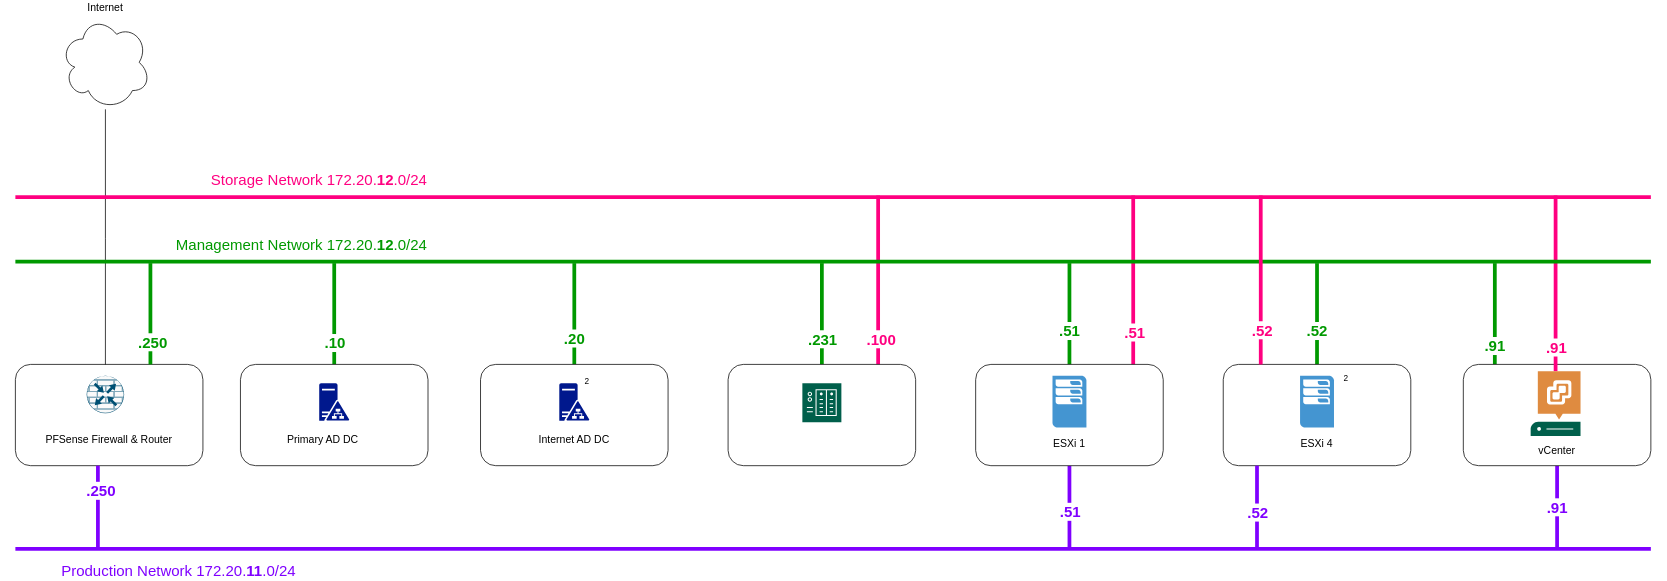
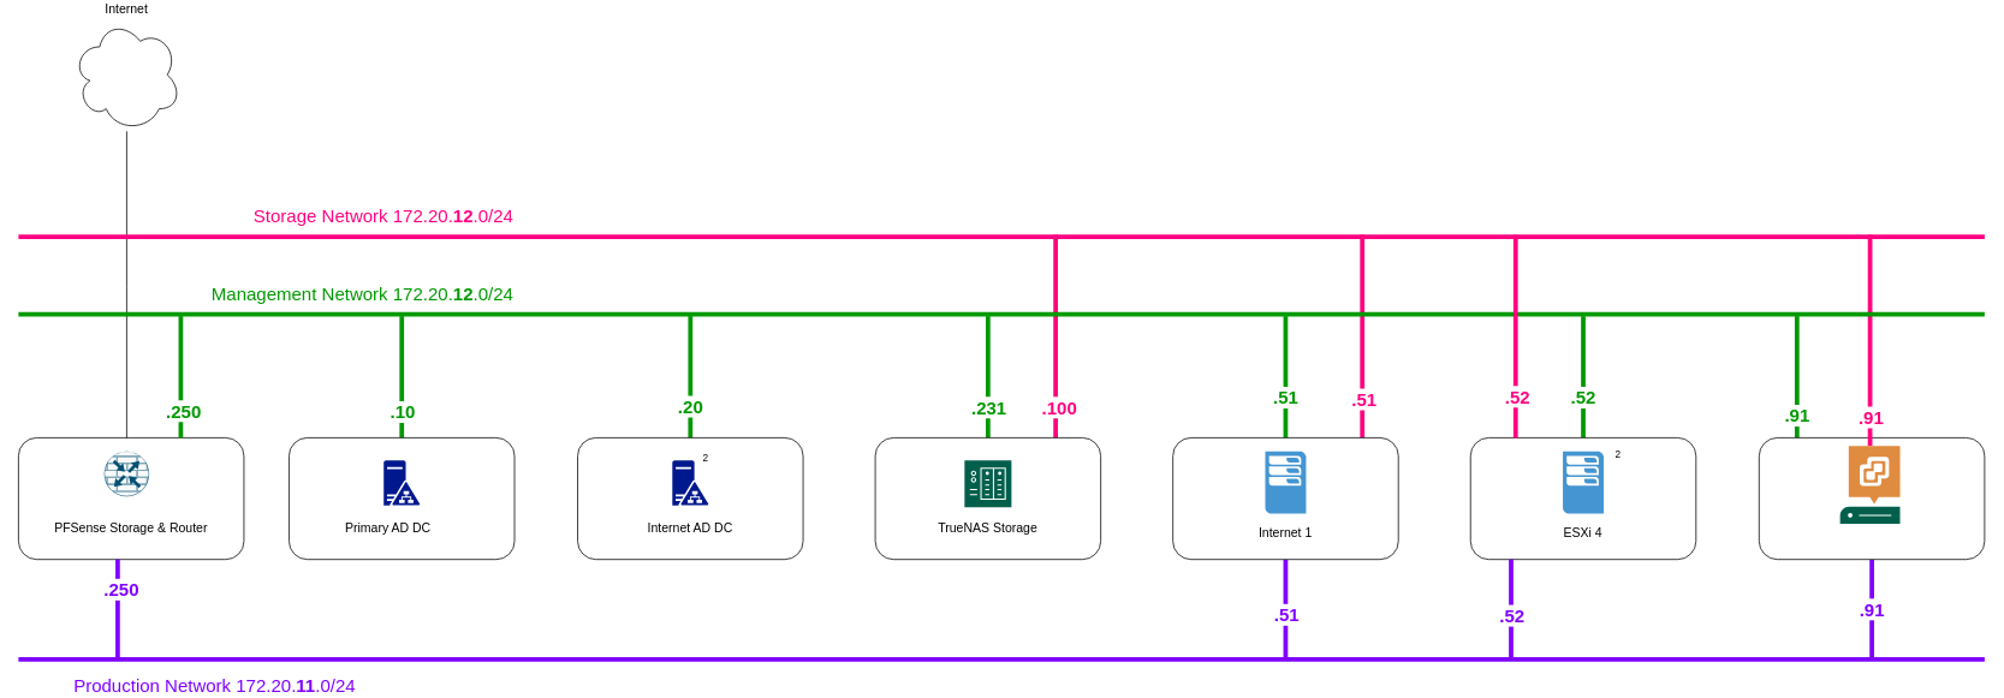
  <mxCell id="0" />
  <mxCell id="1" parent="0" />
  <mxCell id="2" style="edgeStyle=orthogonalEdgeStyle;rounded=0;orthogonalLoop=1;jettySize=auto;html=1;fontSize=14;verticalAlign=middle;endArrow=none;endFill=0;" edge="1" parent="1" source="28"><mxGeometry relative="1" as="geometry"><mxPoint x="140" y="490" as="targetPoint" /></mxGeometry></mxCell>
  <mxCell id="3" value="&lt;font color=&quot;#7F00FF&quot;&gt;&lt;b&gt;.91&lt;/b&gt;&lt;br&gt;&lt;/font&gt;" style="edgeStyle=orthogonalEdgeStyle;rounded=0;orthogonalLoop=1;jettySize=auto;html=1;strokeColor=#7F00FF;strokeWidth=5;fontSize=20;fontColor=#FF0080;endArrow=none;endFill=0;" edge="1" parent="1" source="5"><mxGeometry relative="1" as="geometry"><mxPoint x="2075" y="730" as="targetPoint" /></mxGeometry></mxCell>
  <mxCell id="4" value="&lt;font color=&quot;#009900&quot;&gt;.91&lt;br&gt;&lt;/font&gt;" style="edgeStyle=orthogonalEdgeStyle;rounded=0;orthogonalLoop=1;jettySize=auto;html=1;strokeColor=#009900;strokeWidth=5;fontSize=20;fontColor=#7F00FF;endArrow=none;endFill=0;fontStyle=1" edge="1" parent="1"><mxGeometry x="-0.63" relative="1" as="geometry"><mxPoint x="1992" y="350" as="targetPoint" /><mxPoint x="1992" y="485" as="sourcePoint" /><Array as="points"><mxPoint x="1992" y="450" /><mxPoint x="1992" y="450" /></Array><mxPoint as="offset" /></mxGeometry></mxCell>
  <mxCell id="5" value="" style="rounded=1;whiteSpace=wrap;html=1;fontSize=14;" vertex="1" parent="1"><mxGeometry x="1950" y="485" width="250" height="135" as="geometry" /></mxCell>
- <mxCell id="6" value="vCenter" style="text;html=1;strokeColor=none;fillColor=none;align=center;verticalAlign=middle;whiteSpace=wrap;rounded=0;fontSize=14;" vertex="1" parent="5"><mxGeometry x="20" y="100" width="210" height="30" as="geometry" /></mxCell>
  <mxCell id="7" value="&lt;b&gt;.52&lt;/b&gt;" style="edgeStyle=orthogonalEdgeStyle;rounded=0;orthogonalLoop=1;jettySize=auto;html=1;strokeColor=#009900;strokeWidth=5;fontSize=20;fontColor=#009900;endArrow=none;endFill=0;" edge="1" parent="1" source="8"><mxGeometry x="-0.333" relative="1" as="geometry"><mxPoint x="1755" y="350" as="targetPoint" /><Array as="points"><mxPoint x="1755" y="420" /><mxPoint x="1755" y="420" /></Array><mxPoint as="offset" /></mxGeometry></mxCell>
  <mxCell id="8" value="" style="rounded=1;whiteSpace=wrap;html=1;fontSize=14;" vertex="1" parent="1"><mxGeometry x="1630" y="485" width="250" height="135" as="geometry" /></mxCell>
  <mxCell id="9" value="&lt;div&gt;2&lt;/div&gt;" style="text;html=1;strokeColor=none;fillColor=none;align=center;verticalAlign=middle;whiteSpace=wrap;rounded=0;fontSize=11;" vertex="1" parent="8"><mxGeometry x="134" y="3" width="60" height="30" as="geometry" /></mxCell>
  <mxCell id="10" style="edgeStyle=orthogonalEdgeStyle;rounded=0;orthogonalLoop=1;jettySize=auto;html=1;strokeColor=#7F00FF;strokeWidth=5;fontSize=20;fontColor=#7F00FF;endArrow=none;endFill=0;" edge="1" parent="1" source="15"><mxGeometry relative="1" as="geometry"><mxPoint x="1425" y="730" as="targetPoint" /></mxGeometry></mxCell>
  <mxCell id="11" value="&lt;b&gt;.51&lt;/b&gt;" style="edgeLabel;html=1;align=center;verticalAlign=middle;resizable=0;points=[];fontSize=20;fontColor=#7F00FF;" vertex="1" connectable="0" parent="10"><mxGeometry x="0.104" relative="1" as="geometry"><mxPoint as="offset" /></mxGeometry></mxCell>
  <mxCell id="12" value="&lt;b&gt;.51&lt;/b&gt;" style="edgeStyle=orthogonalEdgeStyle;rounded=0;orthogonalLoop=1;jettySize=auto;html=1;strokeColor=#009900;strokeWidth=5;fontSize=20;fontColor=#009900;endArrow=none;endFill=0;" edge="1" parent="1" source="15"><mxGeometry x="-0.333" relative="1" as="geometry"><mxPoint x="1425" y="350" as="targetPoint" /><mxPoint as="offset" /></mxGeometry></mxCell>
  <mxCell id="13" style="edgeStyle=orthogonalEdgeStyle;rounded=0;orthogonalLoop=1;jettySize=auto;html=1;strokeColor=#FF0080;strokeWidth=5;fontSize=20;fontColor=#FF0080;endArrow=none;endFill=0;" edge="1" parent="1" source="15"><mxGeometry relative="1" as="geometry"><mxPoint x="1510" y="260" as="targetPoint" /><Array as="points"><mxPoint x="1510" y="260" /></Array></mxGeometry></mxCell>
  <mxCell id="14" value="&lt;b&gt;.51&lt;/b&gt;" style="edgeLabel;html=1;align=center;verticalAlign=middle;resizable=0;points=[];fontSize=20;fontColor=#FF0080;" vertex="1" connectable="0" parent="13"><mxGeometry x="-0.581" y="-1" relative="1" as="geometry"><mxPoint y="3" as="offset" /></mxGeometry></mxCell>
  <mxCell id="15" value="" style="rounded=1;whiteSpace=wrap;html=1;fontSize=14;" vertex="1" parent="1"><mxGeometry x="1300" y="485" width="250" height="135" as="geometry" /></mxCell>
  <mxCell id="16" style="edgeStyle=orthogonalEdgeStyle;rounded=0;orthogonalLoop=1;jettySize=auto;html=1;strokeColor=#009900;strokeWidth=5;fontSize=20;fontColor=#009900;endArrow=none;endFill=0;" edge="1" parent="1" source="20"><mxGeometry relative="1" as="geometry"><mxPoint x="1095" y="350" as="targetPoint" /><Array as="points"><mxPoint x="1095" y="380" /><mxPoint x="1095" y="380" /></Array></mxGeometry></mxCell>
  <mxCell id="17" value="&lt;b&gt;.231&lt;/b&gt;" style="edgeLabel;html=1;align=center;verticalAlign=middle;resizable=0;points=[];fontSize=20;fontColor=#009900;" vertex="1" connectable="0" parent="16"><mxGeometry x="0.534" y="-3" relative="1" as="geometry"><mxPoint x="-3" y="69" as="offset" /></mxGeometry></mxCell>
  <mxCell id="18" style="edgeStyle=orthogonalEdgeStyle;rounded=0;orthogonalLoop=1;jettySize=auto;html=1;strokeColor=#FF0080;strokeWidth=5;fontSize=20;fontColor=#FF0080;endArrow=none;endFill=0;" edge="1" parent="1" source="20"><mxGeometry relative="1" as="geometry"><mxPoint x="1170" y="260" as="targetPoint" /><Array as="points"><mxPoint x="1170" y="270" /></Array></mxGeometry></mxCell>
  <mxCell id="19" value="&lt;b&gt;.100&lt;/b&gt;" style="edgeLabel;html=1;align=center;verticalAlign=middle;resizable=0;points=[];fontSize=20;fontColor=#FF0080;" vertex="1" connectable="0" parent="18"><mxGeometry x="-0.603" y="-3" relative="1" as="geometry"><mxPoint y="10" as="offset" /></mxGeometry></mxCell>
  <mxCell id="20" value="" style="rounded=1;whiteSpace=wrap;html=1;fontSize=14;" vertex="1" parent="1"><mxGeometry x="970" y="485" width="250" height="135" as="geometry" /></mxCell>
  <mxCell id="21" value="&lt;b&gt;.20&lt;/b&gt;" style="edgeStyle=orthogonalEdgeStyle;rounded=0;orthogonalLoop=1;jettySize=auto;html=1;strokeColor=#009900;strokeWidth=5;fontSize=20;fontColor=#009900;endArrow=none;endFill=0;" edge="1" parent="1"><mxGeometry x="-0.481" relative="1" as="geometry"><mxPoint x="765" y="350" as="targetPoint" /><mxPoint x="765" y="485" as="sourcePoint" /><mxPoint as="offset" /></mxGeometry></mxCell>
  <mxCell id="22" value="" style="rounded=1;whiteSpace=wrap;html=1;fontSize=14;" vertex="1" parent="1"><mxGeometry x="640" y="485" width="250" height="135" as="geometry" /></mxCell>
  <mxCell id="23" style="edgeStyle=orthogonalEdgeStyle;rounded=0;orthogonalLoop=1;jettySize=auto;html=1;strokeColor=#009900;strokeWidth=5;fontSize=20;fontColor=#009900;endArrow=none;endFill=0;" edge="1" parent="1" source="25"><mxGeometry relative="1" as="geometry"><mxPoint x="445" y="350" as="targetPoint" /><Array as="points"><mxPoint x="445" y="350" /></Array></mxGeometry></mxCell>
  <mxCell id="24" value="&lt;b&gt;.10&lt;/b&gt;" style="edgeLabel;html=1;align=center;verticalAlign=middle;resizable=0;points=[];fontSize=20;fontColor=#009900;" vertex="1" connectable="0" parent="23"><mxGeometry x="-0.1" y="-6" relative="1" as="geometry"><mxPoint x="-6" y="31" as="offset" /></mxGeometry></mxCell>
  <mxCell id="25" value="" style="rounded=1;whiteSpace=wrap;html=1;fontSize=14;" vertex="1" parent="1"><mxGeometry x="320" y="485" width="250" height="135" as="geometry" /></mxCell>
  <mxCell id="26" value="" style="rounded=1;whiteSpace=wrap;html=1;fontSize=14;" vertex="1" parent="1"><mxGeometry x="20" y="485" width="250" height="135" as="geometry" /></mxCell>
  <mxCell id="27" value="" style="sketch=0;points=[[0.5,0,0],[1,0.5,0],[0.5,1,0],[0,0.5,0],[0.145,0.145,0],[0.856,0.145,0],[0.855,0.856,0],[0.145,0.855,0]];verticalLabelPosition=bottom;html=1;verticalAlign=top;aspect=fixed;align=center;pointerEvents=1;shape=mxgraph.cisco19.rect;prIcon=router_with_firewall;fillColor=#FAFAFA;strokeColor=#005073;" vertex="1" parent="1"><mxGeometry x="115" y="500" width="50" height="50" as="geometry" /></mxCell>
  <mxCell id="28" value="&lt;font style=&quot;font-size: 14px;&quot;&gt;Internet&lt;/font&gt;" style="ellipse;shape=cloud;whiteSpace=wrap;html=1;labelPosition=center;verticalLabelPosition=top;align=center;verticalAlign=bottom;" vertex="1" parent="1"><mxGeometry x="80" y="20" width="120" height="125" as="geometry" /></mxCell>
- <mxCell id="29" value="PFSense Firewall &amp;amp; Router" style="text;html=1;strokeColor=none;fillColor=none;align=center;verticalAlign=middle;whiteSpace=wrap;rounded=0;fontSize=14;" vertex="1" parent="1"><mxGeometry x="40" y="570" width="210" height="30" as="geometry" /></mxCell>
+ <mxCell id="29" value="PFSense Storage &amp;amp; Router" style="text;html=1;strokeColor=none;fillColor=none;align=center;verticalAlign=middle;whiteSpace=wrap;rounded=0;fontSize=14;" vertex="1" parent="1"><mxGeometry x="40" y="570" width="210" height="30" as="geometry" /></mxCell>
  <mxCell id="30" value="Primary AD DC" style="text;html=1;strokeColor=none;fillColor=none;align=center;verticalAlign=middle;whiteSpace=wrap;rounded=0;fontSize=14;" vertex="1" parent="1"><mxGeometry x="325" y="570" width="210" height="30" as="geometry" /></mxCell>
  <mxCell id="31" value="" style="sketch=0;aspect=fixed;pointerEvents=1;shadow=0;dashed=0;html=1;strokeColor=none;labelPosition=center;verticalLabelPosition=bottom;verticalAlign=top;align=center;fillColor=#00188D;shape=mxgraph.mscae.enterprise.ad_fs;fontSize=14;" vertex="1" parent="1"><mxGeometry x="425" y="510" width="40" height="50" as="geometry" /></mxCell>
  <mxCell id="32" value="" style="sketch=0;aspect=fixed;pointerEvents=1;shadow=0;dashed=0;html=1;strokeColor=none;labelPosition=right;verticalLabelPosition=top;verticalAlign=bottom;align=left;fillColor=#00188D;shape=mxgraph.mscae.enterprise.ad_fs;fontSize=11;" vertex="1" parent="1"><mxGeometry x="745" y="510" width="40" height="50" as="geometry" /></mxCell>
  <mxCell id="33" value="Internet AD DC" style="text;html=1;strokeColor=none;fillColor=none;align=center;verticalAlign=middle;whiteSpace=wrap;rounded=0;fontSize=14;" vertex="1" parent="1"><mxGeometry x="660" y="570" width="210" height="30" as="geometry" /></mxCell>
  <mxCell id="34" value="&lt;div&gt;2&lt;/div&gt;" style="text;html=1;strokeColor=none;fillColor=none;align=center;verticalAlign=middle;whiteSpace=wrap;rounded=0;fontSize=11;" vertex="1" parent="1"><mxGeometry x="752" y="493" width="60" height="30" as="geometry" /></mxCell>
  <mxCell id="35" value="" style="sketch=0;pointerEvents=1;shadow=0;dashed=0;html=1;strokeColor=none;fillColor=#005F4B;labelPosition=center;verticalLabelPosition=bottom;verticalAlign=top;align=center;outlineConnect=0;shape=mxgraph.veeam2.nas;fontSize=11;" vertex="1" parent="1"><mxGeometry x="1069" y="510" width="52" height="52" as="geometry" /></mxCell>
+ <mxCell id="36" value="TrueNAS Storage" style="text;html=1;strokeColor=none;fillColor=none;align=center;verticalAlign=middle;whiteSpace=wrap;rounded=0;fontSize=14;" vertex="1" parent="1"><mxGeometry x="990" y="570" width="210" height="30" as="geometry" /></mxCell>
  <mxCell id="37" value="" style="pointerEvents=1;shadow=0;dashed=0;html=1;strokeColor=none;fillColor=#4495D1;labelPosition=center;verticalLabelPosition=bottom;verticalAlign=top;align=center;outlineConnect=0;shape=mxgraph.veeam.2d.esx_esxi;fontSize=11;" vertex="1" parent="1"><mxGeometry x="1402.39" y="500" width="45.23" height="69.2" as="geometry" /></mxCell>
- <mxCell id="38" value="ESXi 1" style="text;html=1;strokeColor=none;fillColor=none;align=center;verticalAlign=middle;whiteSpace=wrap;rounded=0;fontSize=14;" vertex="1" parent="1"><mxGeometry x="1320" y="576" width="210" height="30" as="geometry" /></mxCell>
+ <mxCell id="38" value="Internet 1" style="text;html=1;strokeColor=none;fillColor=none;align=center;verticalAlign=middle;whiteSpace=wrap;rounded=0;fontSize=14;" vertex="1" parent="1"><mxGeometry x="1320" y="576" width="210" height="30" as="geometry" /></mxCell>
  <mxCell id="39" value="" style="pointerEvents=1;shadow=0;dashed=0;html=1;strokeColor=none;fillColor=#4495D1;labelPosition=center;verticalLabelPosition=bottom;verticalAlign=top;align=center;outlineConnect=0;shape=mxgraph.veeam.2d.esx_esxi;fontSize=11;" vertex="1" parent="1"><mxGeometry x="1732.39" y="500" width="45.23" height="69.2" as="geometry" /></mxCell>
  <mxCell id="40" value="ESXi 4" style="text;html=1;strokeColor=none;fillColor=none;align=center;verticalAlign=middle;whiteSpace=wrap;rounded=0;fontSize=14;" vertex="1" parent="1"><mxGeometry x="1650" y="576" width="210" height="30" as="geometry" /></mxCell>
  <mxCell id="41" style="edgeStyle=orthogonalEdgeStyle;rounded=0;orthogonalLoop=1;jettySize=auto;html=1;strokeColor=#FF0080;strokeWidth=5;fontSize=20;fontColor=#009900;endArrow=none;endFill=0;" edge="1" parent="1" source="43"><mxGeometry relative="1" as="geometry"><mxPoint x="2073" y="260" as="targetPoint" /><Array as="points"><mxPoint x="2073" y="270" /></Array></mxGeometry></mxCell>
  <mxCell id="42" value="&lt;font color=&quot;#FF0080&quot;&gt;&lt;b&gt;.91&lt;/b&gt;&lt;/font&gt;" style="edgeLabel;html=1;align=center;verticalAlign=middle;resizable=0;points=[];fontSize=20;fontColor=#009900;" vertex="1" connectable="0" parent="41"><mxGeometry x="0.816" y="-1" relative="1" as="geometry"><mxPoint x="-1" y="179" as="offset" /></mxGeometry></mxCell>
  <mxCell id="43" value="" style="sketch=0;pointerEvents=1;shadow=0;dashed=0;html=1;strokeColor=none;fillColor=#005F4B;labelPosition=center;verticalLabelPosition=bottom;verticalAlign=top;align=center;outlineConnect=0;shape=mxgraph.veeam2.vcenter_server;fontSize=11;" vertex="1" parent="1"><mxGeometry x="2039.77" y="494" width="66.46" height="86.4" as="geometry" /></mxCell>
  <mxCell id="44" value="Production Network 172.20.&lt;b&gt;11&lt;/b&gt;.0/24" style="endArrow=none;html=1;rounded=0;fontSize=20;fontColor=#7F00FF;strokeColor=#7F00FF;strokeWidth=5;labelPosition=left;verticalLabelPosition=bottom;align=right;verticalAlign=top;" edge="1" parent="1"><mxGeometry x="-0.656" y="-10" width="50" height="50" relative="1" as="geometry"><mxPoint x="20" y="731" as="sourcePoint" /><mxPoint x="2200" y="731" as="targetPoint" /><mxPoint as="offset" /></mxGeometry></mxCell>
  <mxCell id="45" value="" style="endArrow=none;html=1;rounded=0;strokeColor=#7F00FF;strokeWidth=5;fontSize=20;fontColor=#7F00FF;entryX=0.44;entryY=1;entryDx=0;entryDy=0;entryPerimeter=0;" edge="1" parent="1"><mxGeometry width="50" height="50" relative="1" as="geometry"><mxPoint x="130" y="730" as="sourcePoint" /><mxPoint x="130" y="620" as="targetPoint" /></mxGeometry></mxCell>
  <mxCell id="46" value="&lt;b&gt;.250&lt;/b&gt;" style="edgeLabel;html=1;align=center;verticalAlign=middle;resizable=0;points=[];fontSize=20;fontColor=#7F00FF;" vertex="1" connectable="0" parent="45"><mxGeometry x="0.445" y="-3" relative="1" as="geometry"><mxPoint y="1" as="offset" /></mxGeometry></mxCell>
  <mxCell id="47" style="edgeStyle=orthogonalEdgeStyle;rounded=0;orthogonalLoop=1;jettySize=auto;html=1;strokeColor=#7F00FF;strokeWidth=5;fontSize=20;fontColor=#7F00FF;endArrow=none;endFill=0;" edge="1" parent="1"><mxGeometry relative="1" as="geometry"><mxPoint x="1675" y="730" as="targetPoint" /><mxPoint x="1675" y="620" as="sourcePoint" /></mxGeometry></mxCell>
  <mxCell id="48" value="&lt;b&gt;.52&lt;/b&gt;" style="edgeLabel;html=1;align=center;verticalAlign=middle;resizable=0;points=[];fontSize=20;fontColor=#7F00FF;" vertex="1" connectable="0" parent="47"><mxGeometry x="0.104" relative="1" as="geometry"><mxPoint as="offset" /></mxGeometry></mxCell>
  <mxCell id="49" value="Management Network 172.20.&lt;b&gt;12&lt;/b&gt;.0/24" style="endArrow=none;html=1;rounded=0;fontSize=20;fontColor=#009900;strokeColor=#009900;strokeWidth=5;labelPosition=left;verticalLabelPosition=top;align=right;verticalAlign=bottom;" edge="1" parent="1"><mxGeometry x="-0.495" y="8" width="50" height="50" relative="1" as="geometry"><mxPoint x="20" y="348" as="sourcePoint" /><mxPoint x="2200" y="348" as="targetPoint" /><mxPoint as="offset" /></mxGeometry></mxCell>
  <mxCell id="50" style="edgeStyle=orthogonalEdgeStyle;rounded=0;orthogonalLoop=1;jettySize=auto;html=1;strokeColor=#009900;strokeWidth=5;fontSize=20;fontColor=#009900;endArrow=none;endFill=0;" edge="1" parent="1" source="26"><mxGeometry relative="1" as="geometry"><mxPoint x="200" y="350" as="targetPoint" /><Array as="points"><mxPoint x="200" y="350" /></Array></mxGeometry></mxCell>
  <mxCell id="51" value="&lt;b&gt;.250&lt;/b&gt;" style="edgeLabel;html=1;align=center;verticalAlign=middle;resizable=0;points=[];fontSize=20;fontColor=#009900;" vertex="1" connectable="0" parent="50"><mxGeometry x="-0.539" y="-2" relative="1" as="geometry"><mxPoint as="offset" /></mxGeometry></mxCell>
  <mxCell id="52" value="Storage Network 172.20.&lt;b&gt;12&lt;/b&gt;.0/24" style="endArrow=none;html=1;rounded=0;fontSize=20;fontColor=#FF0080;strokeColor=#FF0080;strokeWidth=5;labelPosition=left;verticalLabelPosition=top;align=right;verticalAlign=bottom;" edge="1" parent="1"><mxGeometry x="-0.495" y="8" width="50" height="50" relative="1" as="geometry"><mxPoint x="20" y="262" as="sourcePoint" /><mxPoint x="2200" y="262" as="targetPoint" /><mxPoint as="offset" /></mxGeometry></mxCell>
  <mxCell id="53" style="edgeStyle=orthogonalEdgeStyle;rounded=0;orthogonalLoop=1;jettySize=auto;html=1;strokeColor=#FF0080;strokeWidth=5;fontSize=20;fontColor=#FF0080;endArrow=none;endFill=0;" edge="1" parent="1"><mxGeometry relative="1" as="geometry"><mxPoint x="1680" y="260" as="targetPoint" /><mxPoint x="1680.029" y="485" as="sourcePoint" /><Array as="points"><mxPoint x="1680" y="260" /></Array></mxGeometry></mxCell>
  <mxCell id="54" value="&lt;b&gt;.52&lt;/b&gt;" style="edgeLabel;html=1;align=center;verticalAlign=middle;resizable=0;points=[];fontSize=20;fontColor=#FF0080;" vertex="1" connectable="0" parent="53"><mxGeometry x="-0.581" y="-1" relative="1" as="geometry"><mxPoint as="offset" /></mxGeometry></mxCell>
